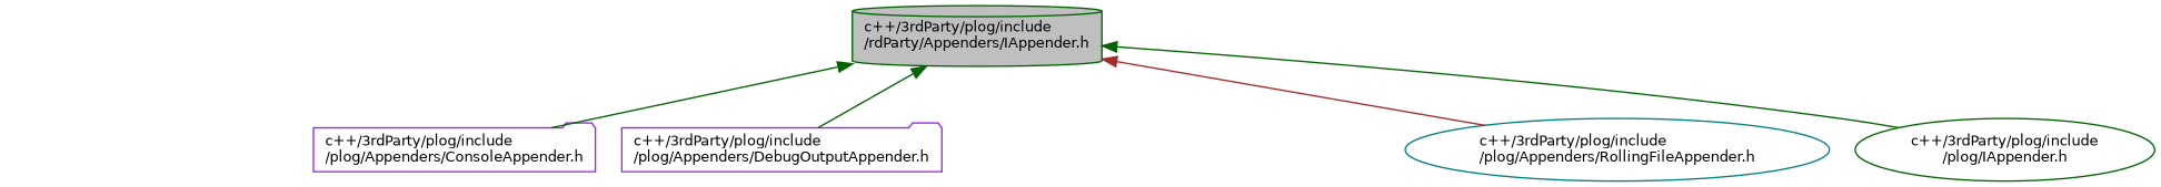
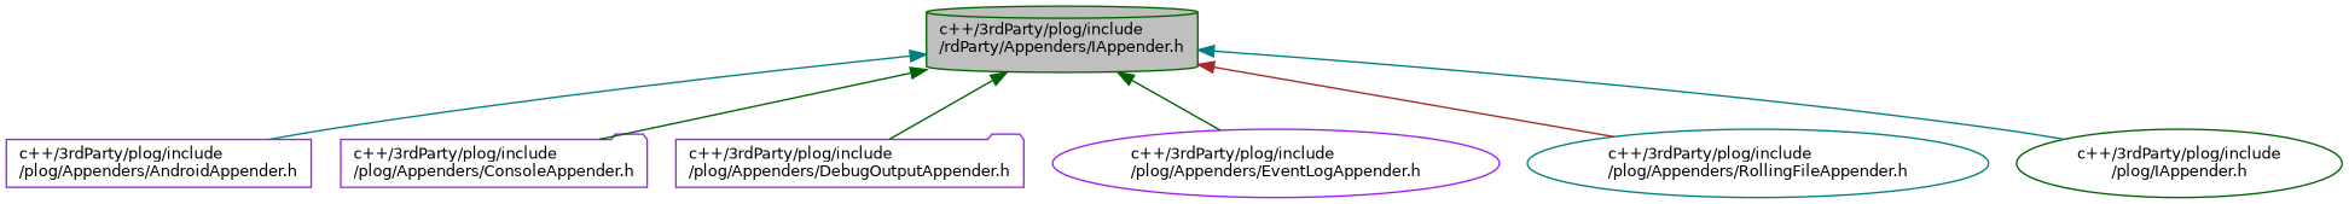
  digraph {
    node [color=purple fontname=Helvetica fontsize=10 shape=ellipse]
    edge [color=darkgreen dir=back fontname=Helvetica fontsize=10 labelfontname=Helvetica labelfontsize=10 style=solid]
    n1 [color=darkgreen fillcolor=grey75 fontcolor=black height=0.2 label="c++/3rdParty/plog/include\l/rdParty/Appenders/IAppender.h" shape=cylinder style=filled width=0.4]
+   n2 [height=0.2 label="c++/3rdParty/plog/include\l/plog/Appenders/AndroidAppender.h" shape=box width=0.4]
    n3 [height=0.2 label="c++/3rdParty/plog/include\l/plog/Appenders/ConsoleAppender.h" shape=folder width=0.4]
    n4 [height=0.2 label="c++/3rdParty/plog/include\l/plog/Appenders/DebugOutputAppender.h" shape=folder width=0.4]
+   n5 [height=0.2 label="c++/3rdParty/plog/include\l/plog/Appenders/EventLogAppender.h" width=0.4]
    n6 [color=teal height=0.2 label="c++/3rdParty/plog/include\l/plog/Appenders/RollingFileAppender.h" width=0.4]
    n7 [color=darkgreen height=0.2 label="c++/3rdParty/plog/include\l/plog/IAppender.h" width=0.4]
+   n1 -> n2 [color=teal]
    n1 -> n3
    n1 -> n4
+   n1 -> n5
    n1 -> n6 [color=brown]
-   n1 -> n7
+   n1 -> n7 [color=teal]
  }
